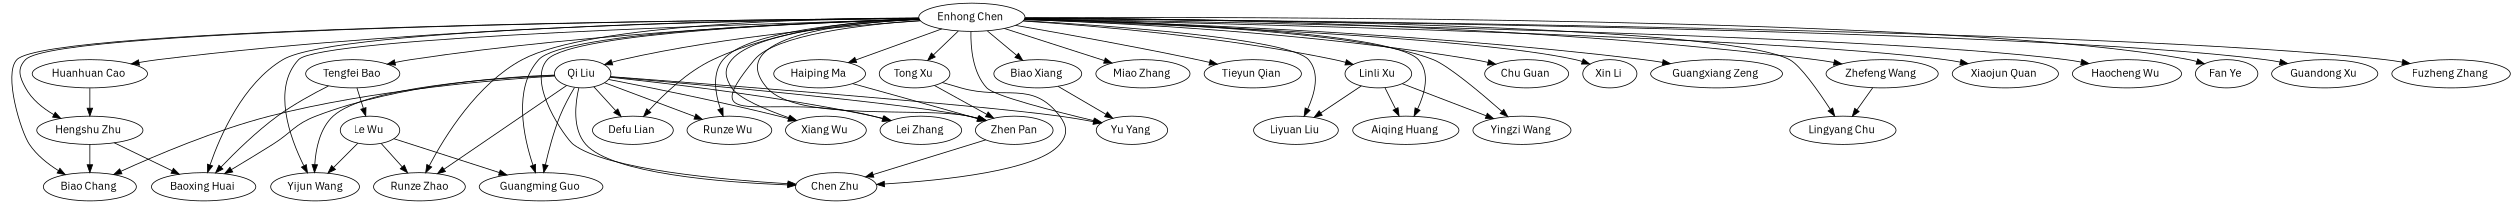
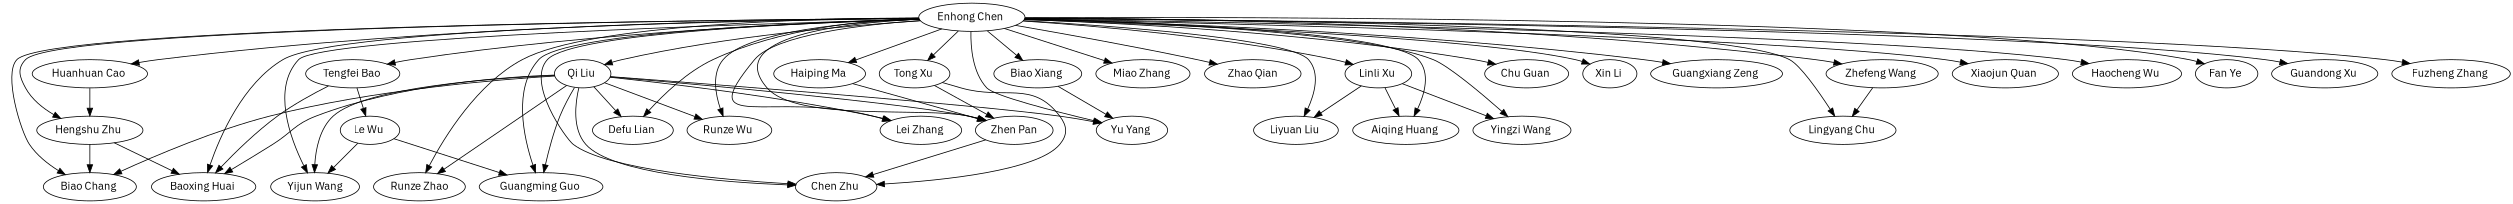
  strict digraph {
    fontname="IBM Plex Sans"
    node [fontname="IBM Plex Sans"]
    edge [fontname="IBM Plex Sans"]
    "Enhong Chen "
    "Qi Liu "
    "Biao Chang "
    "Hengshu Zhu "
    "Miao Zhang "
    "Huanhuan Cao "
-   "Tieyun Qian "
+   "Tieyun Qian " [label="Zhao Qian"]
    "Linli Xu "
    "Yijun Wang"
    "Zhen Pan"
    n11 [label="Runze Zhao"]
    "Liyuan Liu "
    "Chu Guan "
    "Xin Li "
    "Chen Zhu "
    "Aiqing Huang "
    "Guangxiang Zeng "
    "Tong Xu "
    "Tengfei Bao "
    "Lingyang Chu "
    "Guangming Guo "
    "Defu Lian "
    "Yu Yang "
    "Zhefeng Wang "
    "Biao Xiang "
    "Xiaojun Quan "
    "Haocheng Wu "
    "Runze Wu "
    "Haiping Ma "
    "Fan Ye "
-   "Xiang Wu "
    "Guandong Xu "
    "Baoxing Huai "
    "Lei Zhang "
    "Fuzheng Zhang "
    "Yingzi Wang "
    "Le Wu "
    "Enhong Chen " -> "Qi Liu "
    "Enhong Chen " -> "Biao Chang "
    "Enhong Chen " -> "Hengshu Zhu "
    "Enhong Chen " -> "Miao Zhang "
    "Enhong Chen " -> "Huanhuan Cao "
    "Enhong Chen " -> "Tieyun Qian "
    "Enhong Chen " -> "Linli Xu "
    "Enhong Chen " -> "Yijun Wang"
    "Enhong Chen " -> "Zhen Pan"
    "Enhong Chen " -> n11
    "Enhong Chen " -> "Liyuan Liu "
    "Enhong Chen " -> "Chu Guan "
    "Enhong Chen " -> "Xin Li "
    "Enhong Chen " -> "Chen Zhu "
    "Enhong Chen " -> "Aiqing Huang "
    "Enhong Chen " -> "Guangxiang Zeng "
    "Enhong Chen " -> "Tong Xu "
    "Enhong Chen " -> "Tengfei Bao "
    "Enhong Chen " -> "Lingyang Chu "
    "Enhong Chen " -> "Guangming Guo "
    "Enhong Chen " -> "Defu Lian "
    "Enhong Chen " -> "Yu Yang "
    "Enhong Chen " -> "Zhefeng Wang "
    "Enhong Chen " -> "Biao Xiang "
    "Enhong Chen " -> "Xiaojun Quan "
    "Enhong Chen " -> "Haocheng Wu "
    "Enhong Chen " -> "Runze Wu "
    "Enhong Chen " -> "Haiping Ma "
    "Enhong Chen " -> "Fan Ye "
-   "Enhong Chen " -> "Xiang Wu "
    "Enhong Chen " -> "Guandong Xu "
    "Enhong Chen " -> "Baoxing Huai "
    "Enhong Chen " -> "Lei Zhang "
    "Enhong Chen " -> "Fuzheng Zhang "
    "Enhong Chen " -> "Yingzi Wang "
    "Qi Liu " -> "Biao Chang "
    "Qi Liu " -> "Yijun Wang"
    "Qi Liu " -> "Zhen Pan"
    "Qi Liu " -> n11
    "Qi Liu " -> "Chen Zhu "
    "Qi Liu " -> "Guangming Guo "
    "Qi Liu " -> "Defu Lian "
    "Qi Liu " -> "Yu Yang "
    "Qi Liu " -> "Runze Wu "
-   "Qi Liu " -> "Xiang Wu "
    "Qi Liu " -> "Baoxing Huai "
    "Qi Liu " -> "Lei Zhang "
    "Hengshu Zhu " -> "Biao Chang "
    "Hengshu Zhu " -> "Baoxing Huai "
    "Huanhuan Cao " -> "Hengshu Zhu "
    "Linli Xu " -> "Liyuan Liu "
    "Linli Xu " -> "Aiqing Huang "
    "Linli Xu " -> "Yingzi Wang "
    "Zhen Pan" -> "Chen Zhu "
    "Tong Xu " -> "Zhen Pan"
    "Tong Xu " -> "Chen Zhu "
    "Tengfei Bao " -> "Baoxing Huai "
    "Tengfei Bao " -> "Le Wu "
    "Zhefeng Wang " -> "Lingyang Chu "
    "Biao Xiang " -> "Yu Yang "
    "Haiping Ma " -> "Zhen Pan"
    "Le Wu " -> "Yijun Wang"
-   "Le Wu " -> n11
    "Le Wu " -> "Guangming Guo "
  }
